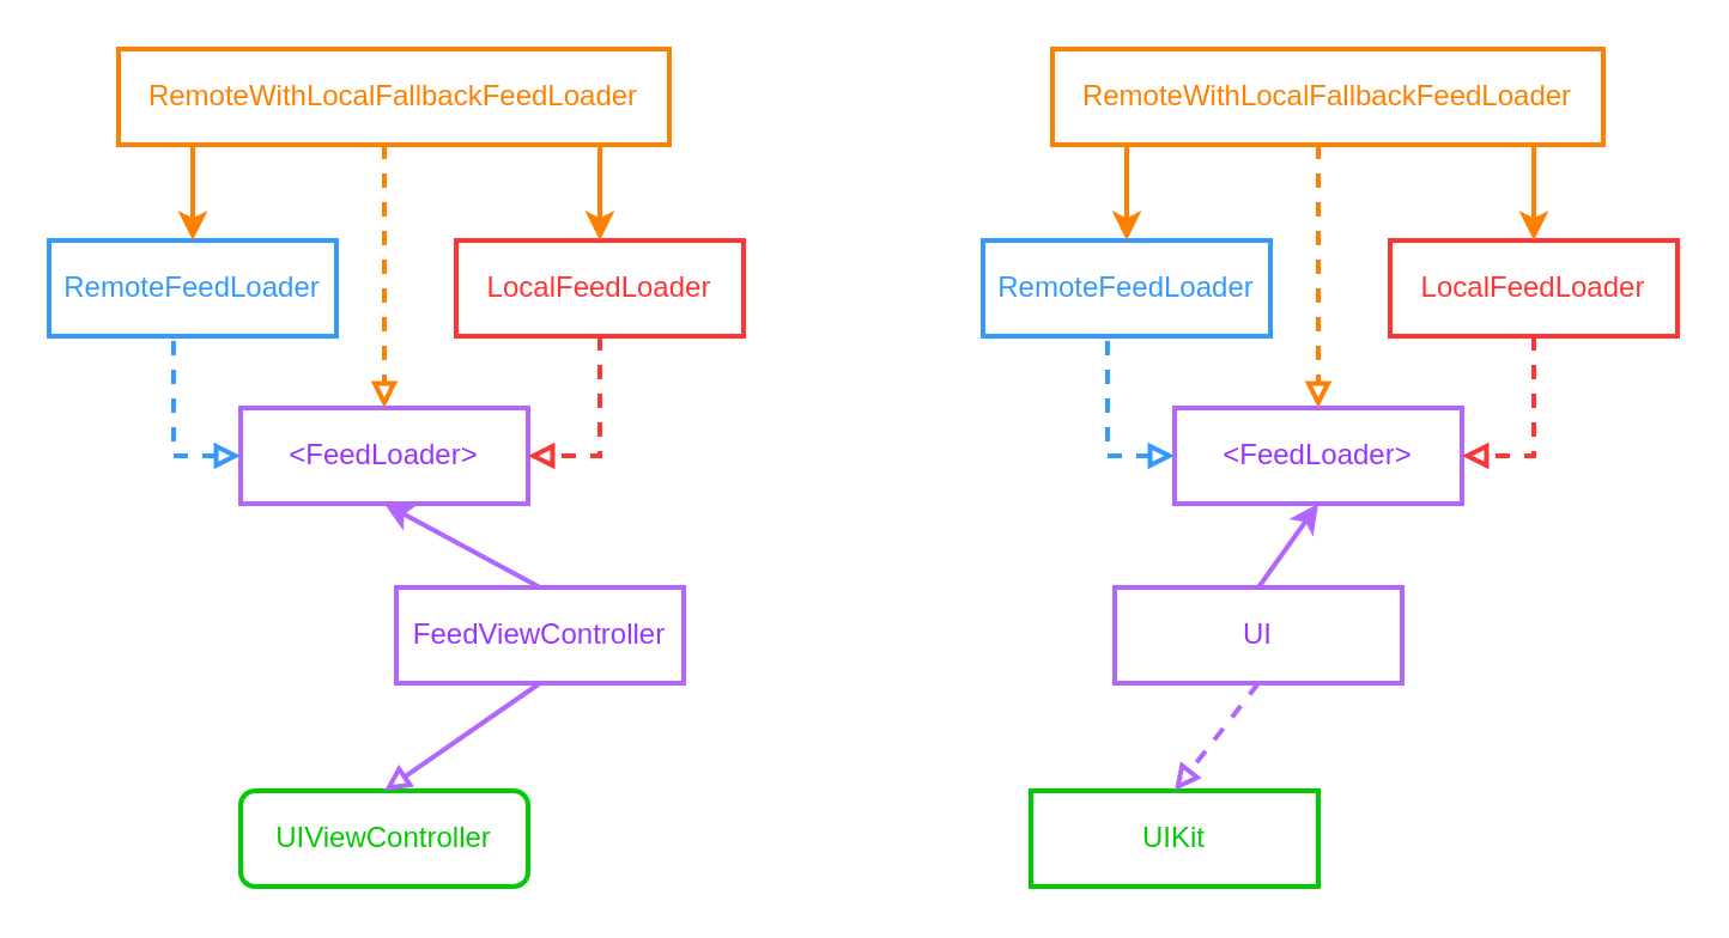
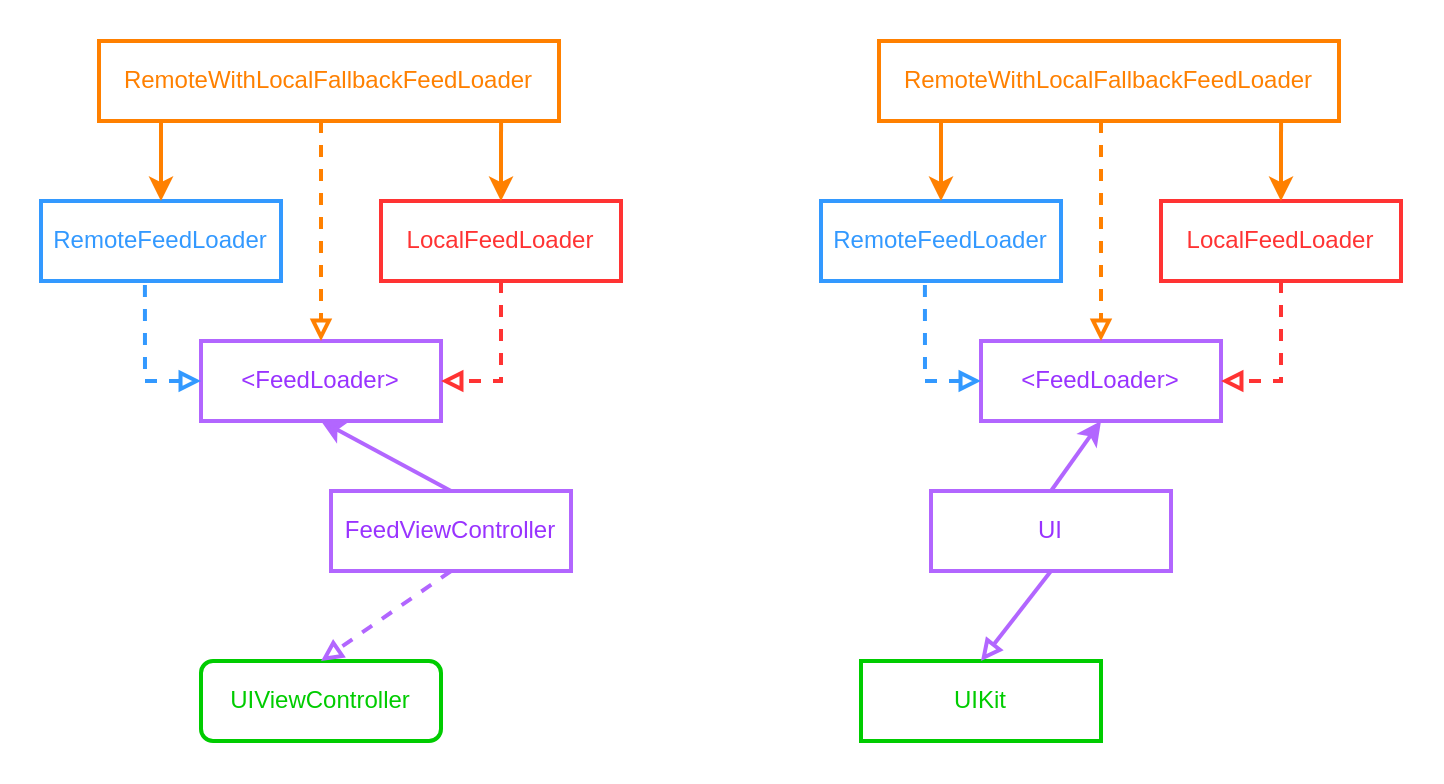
  <mxCell id="0" />
  <mxCell id="1" parent="0" />
  <mxCell id="2" value="FeedViewController" style="rounded=0;whiteSpace=wrap;html=1;fillColor=none;strokeColor=#B266FF;strokeWidth=2;fontColor=#9933FF;" parent="1" vertex="1"><mxGeometry x="165" y="245" width="120" height="40" as="geometry" /></mxCell>
  <mxCell id="3" value="UIViewController" style="whiteSpace=wrap;html=1;fillColor=none;strokeColor=#00CC00;strokeWidth=2;fontColor=#00CC00;rounded=1;" parent="1" vertex="1"><mxGeometry x="100" y="330" width="120" height="40" as="geometry" /></mxCell>
- <mxCell id="4" value="" style="endArrow=block;html=1;rounded=0;entryX=0.5;entryY=0;entryDx=0;entryDy=0;exitX=0.5;exitY=1;exitDx=0;exitDy=0;strokeWidth=2;strokeColor=#B266FF;endFill=0;" parent="1" source="2" target="3" edge="1"><mxGeometry width="50" height="50" relative="1" as="geometry"><mxPoint x="140" y="300" as="sourcePoint" /><mxPoint x="190" y="250" as="targetPoint" /></mxGeometry></mxCell>
+ <mxCell id="4" value="" style="endArrow=block;html=1;rounded=0;entryX=0.5;entryY=0;entryDx=0;entryDy=0;exitX=0.5;exitY=1;exitDx=0;exitDy=0;strokeWidth=2;strokeColor=#B266FF;endFill=0;dashed=1;" parent="1" source="2" target="3" edge="1"><mxGeometry width="50" height="50" relative="1" as="geometry"><mxPoint x="140" y="300" as="sourcePoint" /><mxPoint x="190" y="250" as="targetPoint" /></mxGeometry></mxCell>
  <mxCell id="5" value="&amp;lt;FeedLoader&amp;gt;" style="rounded=0;whiteSpace=wrap;html=1;fillColor=none;strokeColor=#B266FF;strokeWidth=2;fontColor=#9933FF;" parent="1" vertex="1"><mxGeometry x="100" y="170" width="120" height="40" as="geometry" /></mxCell>
  <mxCell id="6" value="" style="endArrow=classic;html=1;rounded=0;entryX=0.5;entryY=1;entryDx=0;entryDy=0;exitX=0.5;exitY=0;exitDx=0;exitDy=0;strokeWidth=2;strokeColor=#B266FF;" parent="1" source="2" target="5" edge="1"><mxGeometry width="50" height="50" relative="1" as="geometry"><mxPoint x="140" y="300" as="sourcePoint" /><mxPoint x="190" y="250" as="targetPoint" /></mxGeometry></mxCell>
  <mxCell id="7" value="RemoteFeedLoader" style="rounded=0;whiteSpace=wrap;html=1;fillColor=none;strokeColor=#3399FF;strokeWidth=2;fontColor=#3399FF;" parent="1" vertex="1"><mxGeometry x="20" y="100" width="120" height="40" as="geometry" /></mxCell>
  <mxCell id="8" value="" style="endArrow=block;html=1;rounded=0;exitX=0.433;exitY=1.05;exitDx=0;exitDy=0;exitPerimeter=0;entryX=0;entryY=0.5;entryDx=0;entryDy=0;strokeWidth=2;dashed=1;strokeColor=#3399FF;endFill=0;" parent="1" source="7" target="5" edge="1"><mxGeometry width="50" height="50" relative="1" as="geometry"><mxPoint x="140" y="300" as="sourcePoint" /><mxPoint x="190" y="250" as="targetPoint" /><Array as="points"><mxPoint x="72" y="190" /></Array></mxGeometry></mxCell>
  <mxCell id="9" value="LocalFeedLoader" style="rounded=0;whiteSpace=wrap;html=1;fillColor=none;strokeColor=#FF3333;strokeWidth=2;fontColor=#FF3333;" parent="1" vertex="1"><mxGeometry x="190" y="100" width="120" height="40" as="geometry" /></mxCell>
  <mxCell id="10" value="" style="endArrow=block;html=1;rounded=0;exitX=0.5;exitY=1;exitDx=0;exitDy=0;strokeWidth=2;dashed=1;strokeColor=#FF3333;entryX=1;entryY=0.5;entryDx=0;entryDy=0;fontColor=#FF3333;endFill=0;" parent="1" source="9" target="5" edge="1"><mxGeometry width="50" height="50" relative="1" as="geometry"><mxPoint x="82" y="152" as="sourcePoint" /><mxPoint x="230" y="200" as="targetPoint" /><Array as="points"><mxPoint x="250" y="190" /></Array></mxGeometry></mxCell>
  <mxCell id="11" value="RemoteWithLocalFallbackFeedLoader" style="rounded=0;whiteSpace=wrap;html=1;fillColor=none;strokeColor=#FF8000;strokeWidth=2;fontColor=#FF8000;" parent="1" vertex="1"><mxGeometry x="49" y="20" width="230" height="40" as="geometry" /></mxCell>
  <mxCell id="12" value="" style="endArrow=classic;html=1;rounded=0;entryX=0.5;entryY=0;entryDx=0;entryDy=0;strokeWidth=2;strokeColor=#FF8000;" parent="1" target="7" edge="1"><mxGeometry width="50" height="50" relative="1" as="geometry"><mxPoint x="80" y="60" as="sourcePoint" /><mxPoint x="190" y="250" as="targetPoint" /></mxGeometry></mxCell>
  <mxCell id="13" value="" style="endArrow=classic;html=1;rounded=0;entryX=0.5;entryY=0;entryDx=0;entryDy=0;strokeWidth=2;strokeColor=#FF8000;exitX=0.874;exitY=1;exitDx=0;exitDy=0;exitPerimeter=0;" parent="1" source="11" target="9" edge="1"><mxGeometry width="50" height="50" relative="1" as="geometry"><mxPoint x="90" y="70" as="sourcePoint" /><mxPoint x="90" y="110" as="targetPoint" /></mxGeometry></mxCell>
  <mxCell id="14" value="" style="endArrow=block;html=1;rounded=0;entryX=0.5;entryY=0;entryDx=0;entryDy=0;strokeWidth=2;strokeColor=#FF8000;endFill=0;dashed=1;" parent="1" target="5" edge="1"><mxGeometry width="50" height="50" relative="1" as="geometry"><mxPoint x="160" y="60" as="sourcePoint" /><mxPoint x="170" y="340" as="targetPoint" /></mxGeometry></mxCell>
  <mxCell id="15" value="UI" style="rounded=0;whiteSpace=wrap;html=1;fillColor=none;strokeColor=#B266FF;strokeWidth=2;fontColor=#9933FF;" parent="1" vertex="1"><mxGeometry x="465" y="245" width="120" height="40" as="geometry" /></mxCell>
  <mxCell id="16" value="UIKit" style="rounded=0;whiteSpace=wrap;html=1;fillColor=none;strokeColor=#00CC00;strokeWidth=2;fontColor=#00CC00;" parent="1" vertex="1"><mxGeometry x="430" y="330" width="120" height="40" as="geometry" /></mxCell>
- <mxCell id="17" value="" style="endArrow=block;html=1;rounded=0;entryX=0.5;entryY=0;entryDx=0;entryDy=0;exitX=0.5;exitY=1;exitDx=0;exitDy=0;strokeWidth=2;strokeColor=#B266FF;endFill=0;dashed=1;" parent="1" source="15" target="16" edge="1"><mxGeometry width="50" height="50" relative="1" as="geometry"><mxPoint x="530" y="300" as="sourcePoint" /><mxPoint x="580" y="250" as="targetPoint" /></mxGeometry></mxCell>
+ <mxCell id="17" value="" style="endArrow=block;html=1;rounded=0;entryX=0.5;entryY=0;entryDx=0;entryDy=0;exitX=0.5;exitY=1;exitDx=0;exitDy=0;strokeWidth=2;strokeColor=#B266FF;endFill=0;" parent="1" source="15" target="16" edge="1"><mxGeometry width="50" height="50" relative="1" as="geometry"><mxPoint x="530" y="300" as="sourcePoint" /><mxPoint x="580" y="250" as="targetPoint" /></mxGeometry></mxCell>
  <mxCell id="18" value="&amp;lt;FeedLoader&amp;gt;" style="rounded=0;whiteSpace=wrap;html=1;fillColor=none;strokeColor=#B266FF;strokeWidth=2;fontColor=#9933FF;" parent="1" vertex="1"><mxGeometry x="490" y="170" width="120" height="40" as="geometry" /></mxCell>
  <mxCell id="19" value="" style="endArrow=classic;html=1;rounded=0;entryX=0.5;entryY=1;entryDx=0;entryDy=0;exitX=0.5;exitY=0;exitDx=0;exitDy=0;strokeWidth=2;strokeColor=#B266FF;" parent="1" source="15" target="18" edge="1"><mxGeometry width="50" height="50" relative="1" as="geometry"><mxPoint x="530" y="300" as="sourcePoint" /><mxPoint x="580" y="250" as="targetPoint" /></mxGeometry></mxCell>
  <mxCell id="20" value="RemoteFeedLoader" style="rounded=0;whiteSpace=wrap;html=1;fillColor=none;strokeColor=#3399FF;strokeWidth=2;fontColor=#3399FF;" parent="1" vertex="1"><mxGeometry x="410" y="100" width="120" height="40" as="geometry" /></mxCell>
  <mxCell id="21" value="" style="endArrow=block;html=1;rounded=0;exitX=0.433;exitY=1.05;exitDx=0;exitDy=0;exitPerimeter=0;entryX=0;entryY=0.5;entryDx=0;entryDy=0;strokeWidth=2;dashed=1;strokeColor=#3399FF;endFill=0;" parent="1" source="20" target="18" edge="1"><mxGeometry width="50" height="50" relative="1" as="geometry"><mxPoint x="530" y="300" as="sourcePoint" /><mxPoint x="580" y="250" as="targetPoint" /><Array as="points"><mxPoint x="462" y="190" /></Array></mxGeometry></mxCell>
  <mxCell id="22" value="LocalFeedLoader" style="rounded=0;whiteSpace=wrap;html=1;fillColor=none;strokeColor=#FF3333;strokeWidth=2;fontColor=#FF3333;" parent="1" vertex="1"><mxGeometry x="580" y="100" width="120" height="40" as="geometry" /></mxCell>
  <mxCell id="23" value="" style="endArrow=block;html=1;rounded=0;exitX=0.5;exitY=1;exitDx=0;exitDy=0;strokeWidth=2;dashed=1;strokeColor=#FF3333;entryX=1;entryY=0.5;entryDx=0;entryDy=0;fontColor=#FF3333;endFill=0;" parent="1" source="22" target="18" edge="1"><mxGeometry width="50" height="50" relative="1" as="geometry"><mxPoint x="472" y="152" as="sourcePoint" /><mxPoint x="620" y="200" as="targetPoint" /><Array as="points"><mxPoint x="640" y="190" /></Array></mxGeometry></mxCell>
  <mxCell id="24" value="RemoteWithLocalFallbackFeedLoader" style="rounded=0;whiteSpace=wrap;html=1;fillColor=none;strokeColor=#FF8000;strokeWidth=2;fontColor=#FF8000;" parent="1" vertex="1"><mxGeometry x="439" y="20" width="230" height="40" as="geometry" /></mxCell>
  <mxCell id="25" value="" style="endArrow=classic;html=1;rounded=0;entryX=0.5;entryY=0;entryDx=0;entryDy=0;strokeWidth=2;strokeColor=#FF8000;" parent="1" target="20" edge="1"><mxGeometry width="50" height="50" relative="1" as="geometry"><mxPoint x="470" y="60" as="sourcePoint" /><mxPoint x="580" y="250" as="targetPoint" /></mxGeometry></mxCell>
  <mxCell id="26" value="" style="endArrow=classic;html=1;rounded=0;entryX=0.5;entryY=0;entryDx=0;entryDy=0;strokeWidth=2;strokeColor=#FF8000;exitX=0.874;exitY=1;exitDx=0;exitDy=0;exitPerimeter=0;" parent="1" source="24" target="22" edge="1"><mxGeometry width="50" height="50" relative="1" as="geometry"><mxPoint x="480" y="70" as="sourcePoint" /><mxPoint x="480" y="110" as="targetPoint" /></mxGeometry></mxCell>
  <mxCell id="27" value="" style="endArrow=block;html=1;rounded=0;entryX=0.5;entryY=0;entryDx=0;entryDy=0;strokeWidth=2;strokeColor=#FF8000;endFill=0;dashed=1;" parent="1" target="18" edge="1"><mxGeometry width="50" height="50" relative="1" as="geometry"><mxPoint x="550" y="60" as="sourcePoint" /><mxPoint x="560" y="340" as="targetPoint" /></mxGeometry></mxCell>
